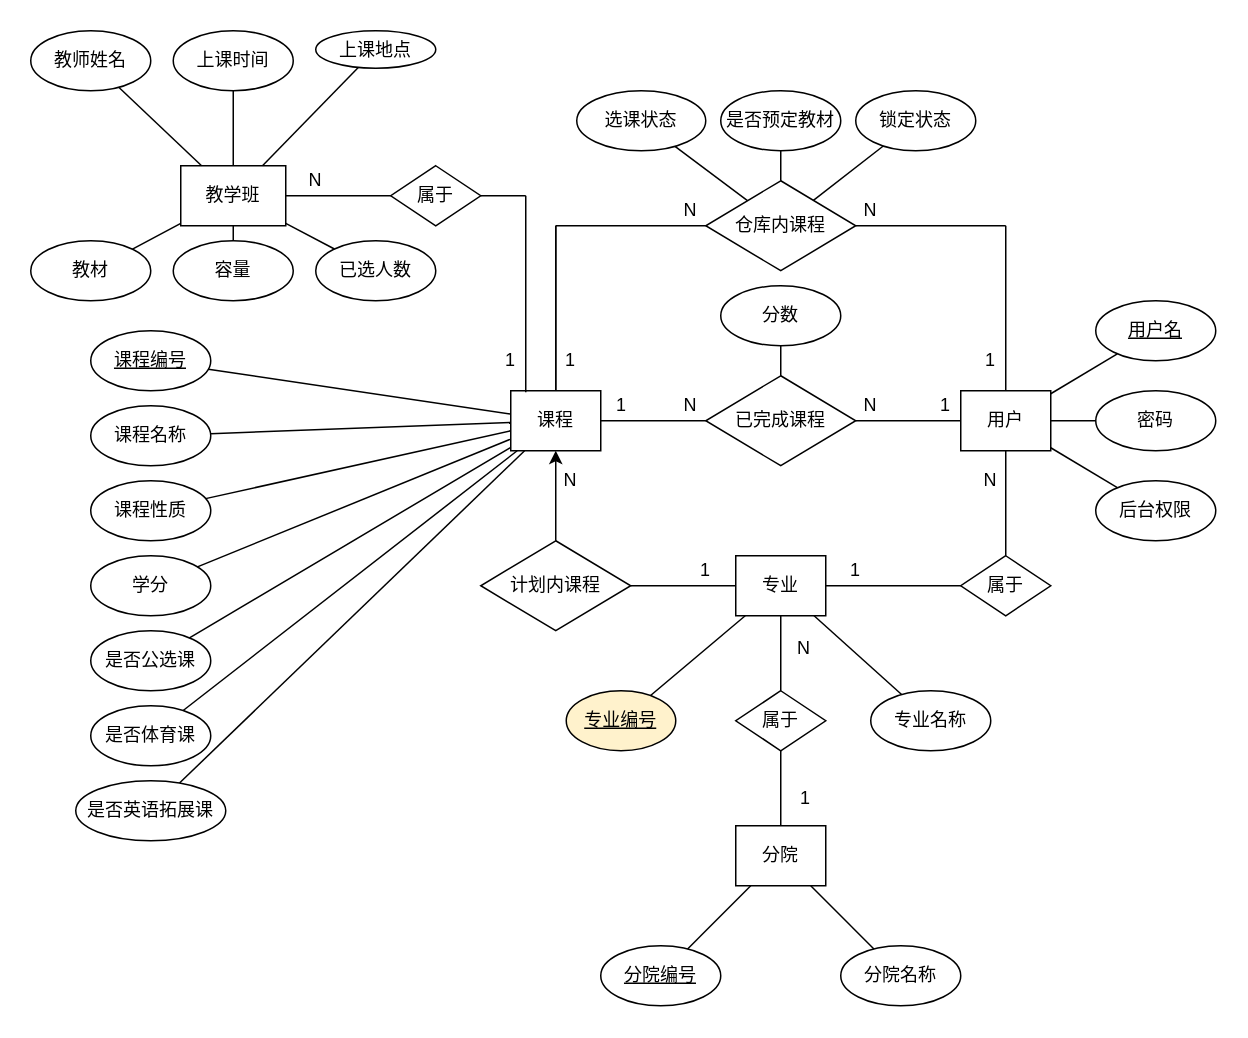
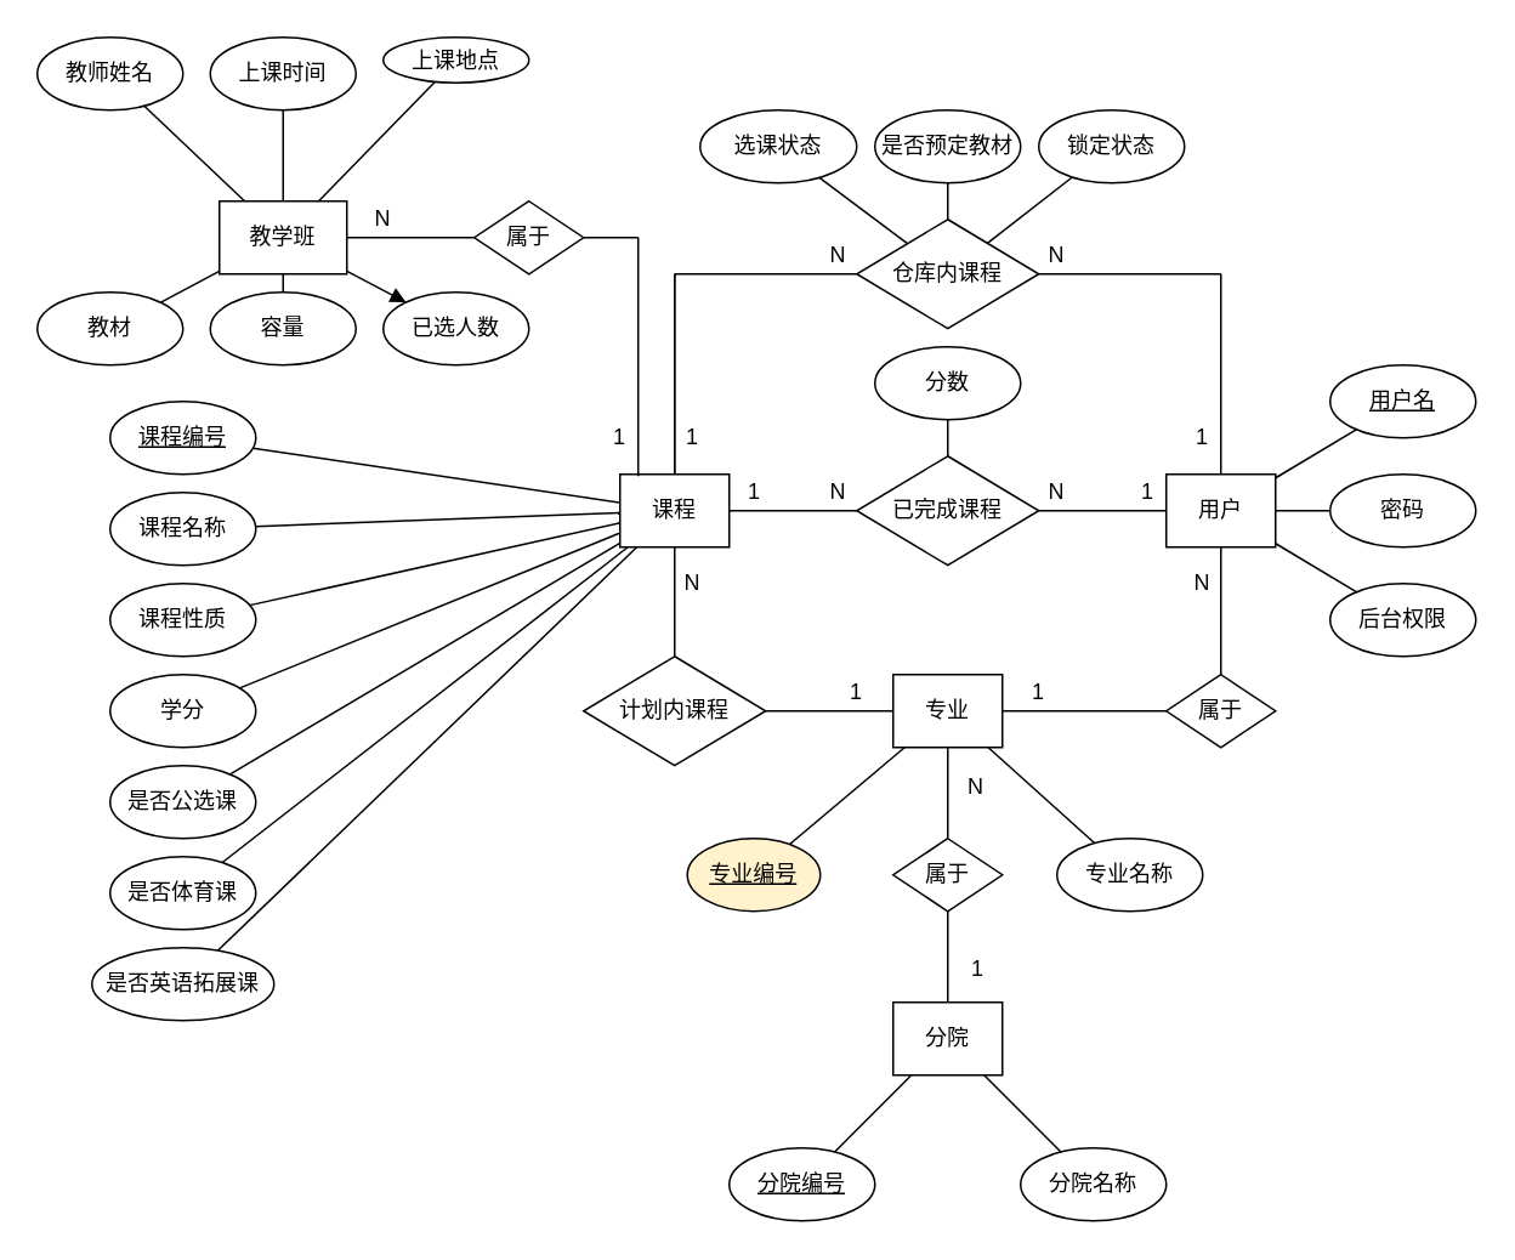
  <mxCell id="0" />
  <mxCell id="1" parent="0" />
  <mxCell id="2" value="用户" style="rounded=0;whiteSpace=wrap;html=1;" parent="1" vertex="1"><mxGeometry x="640" y="260" width="60" height="40" as="geometry" /></mxCell>
  <mxCell id="3" value="课程" style="rounded=0;whiteSpace=wrap;html=1;" parent="1" vertex="1"><mxGeometry x="340" y="260" width="60" height="40" as="geometry" /></mxCell>
  <mxCell id="4" value="教学班" style="rounded=0;whiteSpace=wrap;html=1;" parent="1" vertex="1"><mxGeometry x="120" y="110" width="70" height="40" as="geometry" /></mxCell>
  <mxCell id="5" value="仓库内课程" style="rhombus;whiteSpace=wrap;html=1;" parent="1" vertex="1"><mxGeometry x="470" y="120" width="100" height="60" as="geometry" /></mxCell>
  <mxCell id="6" value="属于" style="rhombus;whiteSpace=wrap;html=1;" parent="1" vertex="1"><mxGeometry x="490" y="460" width="60" height="40" as="geometry" /></mxCell>
  <mxCell id="7" value="属于" style="rhombus;whiteSpace=wrap;html=1;" parent="1" vertex="1"><mxGeometry x="260" y="110" width="60" height="40" as="geometry" /></mxCell>
  <mxCell id="8" value="属于" style="rhombus;whiteSpace=wrap;html=1;" parent="1" vertex="1"><mxGeometry x="640" y="370" width="60" height="40" as="geometry" /></mxCell>
  <mxCell id="9" value="专业名称" style="ellipse;whiteSpace=wrap;html=1;" parent="1" vertex="1"><mxGeometry x="580" y="460" width="80" height="40" as="geometry" /></mxCell>
  <mxCell id="10" value="已完成课程" style="shape=rhombus;perimeter=rhombusPerimeter;whiteSpace=wrap;html=1;align=center;" parent="1" vertex="1"><mxGeometry x="470" y="250" width="100" height="60" as="geometry" /></mxCell>
  <mxCell id="11" value="计划内课程" style="shape=rhombus;perimeter=rhombusPerimeter;whiteSpace=wrap;html=1;align=center;" parent="1" vertex="1"><mxGeometry x="320" y="360" width="100" height="60" as="geometry" /></mxCell>
  <mxCell id="12" value="专业编号" style="ellipse;whiteSpace=wrap;html=1;align=center;fontStyle=4;fillColor=#fff2cc;" parent="1" vertex="1"><mxGeometry x="377" y="460" width="73" height="40" as="geometry" /></mxCell>
  <mxCell id="13" value="专业" style="whiteSpace=wrap;html=1;align=center;" parent="1" vertex="1"><mxGeometry x="490" y="370" width="60" height="40" as="geometry" /></mxCell>
  <mxCell id="14" value="" style="endArrow=none;html=1;rounded=0;entryX=0.5;entryY=0;entryDx=0;entryDy=0;" parent="1" source="6" target="24" edge="1"><mxGeometry relative="1" as="geometry"><mxPoint x="370" y="370" as="sourcePoint" /><mxPoint x="520" y="540" as="targetPoint" /></mxGeometry></mxCell>
  <mxCell id="15" value="1" style="resizable=0;html=1;align=right;verticalAlign=bottom;" parent="14" connectable="0" vertex="1"><mxGeometry x="1" relative="1" as="geometry"><mxPoint x="20" y="-10" as="offset" /></mxGeometry></mxCell>
  <mxCell id="16" value="" style="endArrow=none;html=1;rounded=0;" parent="1" source="6" target="13" edge="1"><mxGeometry relative="1" as="geometry"><mxPoint x="370" y="370" as="sourcePoint" /><mxPoint x="530" y="410" as="targetPoint" /></mxGeometry></mxCell>
  <mxCell id="17" value="N" style="resizable=0;html=1;align=right;verticalAlign=bottom;" parent="16" connectable="0" vertex="1"><mxGeometry x="1" relative="1" as="geometry"><mxPoint x="20" y="30" as="offset" /></mxGeometry></mxCell>
  <mxCell id="18" value="" style="endArrow=none;html=1;rounded=0;" parent="1" source="12" target="13" edge="1"><mxGeometry relative="1" as="geometry"><mxPoint x="370" y="370" as="sourcePoint" /><mxPoint x="530" y="370" as="targetPoint" /></mxGeometry></mxCell>
  <mxCell id="19" value="" style="endArrow=none;html=1;rounded=0;" parent="1" source="13" target="9" edge="1"><mxGeometry relative="1" as="geometry"><mxPoint x="370" y="370" as="sourcePoint" /><mxPoint x="530" y="370" as="targetPoint" /></mxGeometry></mxCell>
  <mxCell id="20" value="分院编号" style="ellipse;whiteSpace=wrap;html=1;align=center;fontStyle=4;" parent="1" vertex="1"><mxGeometry x="400" y="630" width="80" height="40" as="geometry" /></mxCell>
  <mxCell id="21" value="分院名称" style="ellipse;whiteSpace=wrap;html=1;align=center;" parent="1" vertex="1"><mxGeometry x="560" y="630" width="80" height="40" as="geometry" /></mxCell>
  <mxCell id="22" value="" style="endArrow=none;html=1;rounded=0;" parent="1" source="21" target="24" edge="1"><mxGeometry relative="1" as="geometry"><mxPoint x="370" y="450" as="sourcePoint" /><mxPoint x="550" y="585" as="targetPoint" /></mxGeometry></mxCell>
  <mxCell id="23" value="" style="endArrow=none;html=1;rounded=0;" parent="1" source="20" target="24" edge="1"><mxGeometry relative="1" as="geometry"><mxPoint x="370" y="450" as="sourcePoint" /><mxPoint x="490" y="600" as="targetPoint" /></mxGeometry></mxCell>
  <mxCell id="24" value="分院" style="whiteSpace=wrap;html=1;align=center;" parent="1" vertex="1"><mxGeometry x="490" y="550" width="60" height="40" as="geometry" /></mxCell>
  <mxCell id="25" value="" style="endArrow=none;html=1;rounded=0;" parent="1" source="11" target="13" edge="1"><mxGeometry relative="1" as="geometry"><mxPoint x="370" y="370" as="sourcePoint" /><mxPoint x="520" y="320" as="targetPoint" /></mxGeometry></mxCell>
- <mxCell id="26" value="" style="endArrow=classic;html=1;rounded=0;" parent="1" source="11" target="3" edge="1"><mxGeometry relative="1" as="geometry"><mxPoint x="370" y="410" as="sourcePoint" /><mxPoint x="530" y="410" as="targetPoint" /></mxGeometry></mxCell>
+ <mxCell id="26" value="" style="endArrow=none;html=1;rounded=0;" parent="1" source="11" target="3" edge="1"><mxGeometry relative="1" as="geometry"><mxPoint x="370" y="410" as="sourcePoint" /><mxPoint x="530" y="410" as="targetPoint" /></mxGeometry></mxCell>
  <mxCell id="27" value="" style="endArrow=none;html=1;rounded=0;" parent="1" source="8" target="13" edge="1"><mxGeometry relative="1" as="geometry"><mxPoint x="370" y="360" as="sourcePoint" /><mxPoint x="530" y="360" as="targetPoint" /></mxGeometry></mxCell>
  <mxCell id="28" value="" style="endArrow=none;html=1;rounded=0;" parent="1" source="8" target="2" edge="1"><mxGeometry relative="1" as="geometry"><mxPoint x="600" y="370" as="sourcePoint" /><mxPoint x="530" y="410" as="targetPoint" /></mxGeometry></mxCell>
  <mxCell id="29" value="" style="endArrow=none;html=1;rounded=0;" parent="1" source="3" target="10" edge="1"><mxGeometry relative="1" as="geometry"><mxPoint x="430" y="330" as="sourcePoint" /><mxPoint x="590" y="330" as="targetPoint" /></mxGeometry></mxCell>
  <mxCell id="30" value="" style="endArrow=none;html=1;rounded=0;" parent="1" source="10" target="2" edge="1"><mxGeometry relative="1" as="geometry"><mxPoint x="370" y="250" as="sourcePoint" /><mxPoint x="640" y="230" as="targetPoint" /></mxGeometry></mxCell>
  <mxCell id="31" value="分数" style="ellipse;whiteSpace=wrap;html=1;align=center;" parent="1" vertex="1"><mxGeometry x="480" y="190" width="80" height="40" as="geometry" /></mxCell>
  <mxCell id="32" value="" style="endArrow=none;html=1;rounded=0;" parent="1" source="10" target="31" edge="1"><mxGeometry relative="1" as="geometry"><mxPoint x="370" y="330" as="sourcePoint" /><mxPoint x="530" y="330" as="targetPoint" /></mxGeometry></mxCell>
  <mxCell id="33" value="锁定状态" style="ellipse;whiteSpace=wrap;html=1;align=center;" parent="1" vertex="1"><mxGeometry x="570" y="60" width="80" height="40" as="geometry" /></mxCell>
  <mxCell id="34" value="选课状态" style="ellipse;whiteSpace=wrap;html=1;align=center;" parent="1" vertex="1"><mxGeometry x="384" y="60" width="86" height="40" as="geometry" /></mxCell>
  <mxCell id="35" value="" style="endArrow=none;html=1;rounded=0;" parent="1" source="3" edge="1"><mxGeometry relative="1" as="geometry"><mxPoint x="370" y="330" as="sourcePoint" /><mxPoint x="370" y="150" as="targetPoint" /></mxGeometry></mxCell>
  <mxCell id="36" value="" style="endArrow=none;html=1;rounded=0;" parent="1" source="3" edge="1"><mxGeometry relative="1" as="geometry"><mxPoint x="370" y="260" as="sourcePoint" /><mxPoint x="370" y="150" as="targetPoint" /></mxGeometry></mxCell>
  <mxCell id="37" value="" style="endArrow=none;html=1;rounded=0;" parent="1" target="5" edge="1"><mxGeometry relative="1" as="geometry"><mxPoint x="370" y="150" as="sourcePoint" /><mxPoint x="530" y="330" as="targetPoint" /></mxGeometry></mxCell>
  <mxCell id="38" value="1" style="text;html=1;strokeColor=none;fillColor=none;align=center;verticalAlign=middle;whiteSpace=wrap;rounded=0;" parent="1" vertex="1"><mxGeometry x="360" y="230" width="40" height="20" as="geometry" /></mxCell>
  <mxCell id="39" value="" style="endArrow=none;html=1;rounded=0;" parent="1" source="5" edge="1"><mxGeometry relative="1" as="geometry"><mxPoint x="370" y="330" as="sourcePoint" /><mxPoint x="670" y="150" as="targetPoint" /></mxGeometry></mxCell>
  <mxCell id="40" value="" style="endArrow=none;html=1;rounded=0;" parent="1" source="2" edge="1"><mxGeometry relative="1" as="geometry"><mxPoint x="370" y="330" as="sourcePoint" /><mxPoint x="670" y="150" as="targetPoint" /></mxGeometry></mxCell>
  <mxCell id="41" value="1" style="text;html=1;strokeColor=none;fillColor=none;align=center;verticalAlign=middle;whiteSpace=wrap;rounded=0;" parent="1" vertex="1"><mxGeometry x="640" y="230" width="40" height="20" as="geometry" /></mxCell>
  <mxCell id="42" value="N" style="text;html=1;strokeColor=none;fillColor=none;align=center;verticalAlign=middle;whiteSpace=wrap;rounded=0;" parent="1" vertex="1"><mxGeometry x="640" y="310" width="40" height="20" as="geometry" /></mxCell>
  <mxCell id="43" value="N" style="text;html=1;strokeColor=none;fillColor=none;align=center;verticalAlign=middle;whiteSpace=wrap;rounded=0;" parent="1" vertex="1"><mxGeometry x="360" y="310" width="40" height="20" as="geometry" /></mxCell>
  <mxCell id="44" value="1" style="text;html=1;strokeColor=none;fillColor=none;align=center;verticalAlign=middle;whiteSpace=wrap;rounded=0;" parent="1" vertex="1"><mxGeometry x="450" y="370" width="40" height="20" as="geometry" /></mxCell>
  <mxCell id="45" value="1" style="text;html=1;strokeColor=none;fillColor=none;align=center;verticalAlign=middle;whiteSpace=wrap;rounded=0;" parent="1" vertex="1"><mxGeometry x="550" y="370" width="40" height="20" as="geometry" /></mxCell>
  <mxCell id="46" value="1" style="text;html=1;strokeColor=none;fillColor=none;align=center;verticalAlign=middle;whiteSpace=wrap;rounded=0;" parent="1" vertex="1"><mxGeometry x="394" y="260" width="40" height="20" as="geometry" /></mxCell>
  <mxCell id="47" value="N" style="text;html=1;strokeColor=none;fillColor=none;align=center;verticalAlign=middle;whiteSpace=wrap;rounded=0;" parent="1" vertex="1"><mxGeometry x="560" y="260" width="40" height="20" as="geometry" /></mxCell>
  <mxCell id="48" value="N" style="text;html=1;strokeColor=none;fillColor=none;align=center;verticalAlign=middle;whiteSpace=wrap;rounded=0;" parent="1" vertex="1"><mxGeometry x="440" y="130" width="40" height="20" as="geometry" /></mxCell>
  <mxCell id="49" value="N" style="text;html=1;strokeColor=none;fillColor=none;align=center;verticalAlign=middle;whiteSpace=wrap;rounded=0;" parent="1" vertex="1"><mxGeometry x="560" y="130" width="40" height="20" as="geometry" /></mxCell>
  <mxCell id="50" value="" style="endArrow=none;html=1;rounded=0;" parent="1" source="34" target="5" edge="1"><mxGeometry relative="1" as="geometry"><mxPoint x="370" y="160" as="sourcePoint" /><mxPoint x="530" y="160" as="targetPoint" /></mxGeometry></mxCell>
  <mxCell id="51" value="" style="endArrow=none;html=1;rounded=0;" parent="1" source="5" target="33" edge="1"><mxGeometry relative="1" as="geometry"><mxPoint x="370" y="160" as="sourcePoint" /><mxPoint x="530" y="160" as="targetPoint" /></mxGeometry></mxCell>
  <mxCell id="52" value="用户名" style="ellipse;whiteSpace=wrap;html=1;align=center;fontStyle=4;" parent="1" vertex="1"><mxGeometry x="730" y="200" width="80" height="40" as="geometry" /></mxCell>
  <mxCell id="53" value="密码" style="ellipse;whiteSpace=wrap;html=1;align=center;" parent="1" vertex="1"><mxGeometry x="730" y="260" width="80" height="40" as="geometry" /></mxCell>
  <mxCell id="54" value="后台权限" style="ellipse;whiteSpace=wrap;html=1;align=center;" parent="1" vertex="1"><mxGeometry x="730" y="320" width="80" height="40" as="geometry" /></mxCell>
  <mxCell id="55" value="" style="endArrow=none;html=1;rounded=0;" parent="1" source="2" target="53" edge="1"><mxGeometry relative="1" as="geometry"><mxPoint x="370" y="330" as="sourcePoint" /><mxPoint x="530" y="330" as="targetPoint" /></mxGeometry></mxCell>
  <mxCell id="56" value="" style="endArrow=none;html=1;rounded=0;" parent="1" source="52" target="2" edge="1"><mxGeometry relative="1" as="geometry"><mxPoint x="370" y="330" as="sourcePoint" /><mxPoint x="530" y="330" as="targetPoint" /></mxGeometry></mxCell>
  <mxCell id="57" value="" style="endArrow=none;html=1;rounded=0;" parent="1" source="54" target="2" edge="1"><mxGeometry relative="1" as="geometry"><mxPoint x="370" y="330" as="sourcePoint" /><mxPoint x="530" y="330" as="targetPoint" /></mxGeometry></mxCell>
  <mxCell id="58" value="课程编号" style="ellipse;whiteSpace=wrap;html=1;align=center;fontStyle=4;" parent="1" vertex="1"><mxGeometry x="60" y="220" width="80" height="40" as="geometry" /></mxCell>
  <mxCell id="59" value="课程名称" style="ellipse;whiteSpace=wrap;html=1;align=center;" parent="1" vertex="1"><mxGeometry x="60" y="270" width="80" height="40" as="geometry" /></mxCell>
  <mxCell id="60" value="课程性质" style="ellipse;whiteSpace=wrap;html=1;align=center;" parent="1" vertex="1"><mxGeometry x="60" y="320" width="80" height="40" as="geometry" /></mxCell>
  <mxCell id="61" value="学分" style="ellipse;whiteSpace=wrap;html=1;align=center;" parent="1" vertex="1"><mxGeometry x="60" y="370" width="80" height="40" as="geometry" /></mxCell>
  <mxCell id="62" value="是否公选课" style="ellipse;whiteSpace=wrap;html=1;align=center;" parent="1" vertex="1"><mxGeometry x="60" y="420" width="80" height="40" as="geometry" /></mxCell>
  <mxCell id="63" value="是否体育课" style="ellipse;whiteSpace=wrap;html=1;align=center;" parent="1" vertex="1"><mxGeometry x="60" y="470" width="80" height="40" as="geometry" /></mxCell>
  <mxCell id="64" value="是否英语拓展课" style="ellipse;whiteSpace=wrap;html=1;align=center;" parent="1" vertex="1"><mxGeometry x="50" y="520" width="100" height="40" as="geometry" /></mxCell>
  <mxCell id="65" value="" style="endArrow=none;html=1;rounded=0;" parent="1" source="58" target="3" edge="1"><mxGeometry relative="1" as="geometry"><mxPoint x="370" y="320" as="sourcePoint" /><mxPoint x="530" y="320" as="targetPoint" /></mxGeometry></mxCell>
  <mxCell id="66" value="" style="endArrow=none;html=1;rounded=0;" parent="1" source="59" target="3" edge="1"><mxGeometry relative="1" as="geometry"><mxPoint x="274.891" y="320.22" as="sourcePoint" /><mxPoint x="350" y="298.571" as="targetPoint" /></mxGeometry></mxCell>
  <mxCell id="67" value="" style="endArrow=none;html=1;rounded=0;" parent="1" source="60" target="3" edge="1"><mxGeometry relative="1" as="geometry"><mxPoint x="284.891" y="330.22" as="sourcePoint" /><mxPoint x="360" y="308.571" as="targetPoint" /></mxGeometry></mxCell>
  <mxCell id="68" value="" style="endArrow=none;html=1;rounded=0;" parent="1" edge="1"><mxGeometry relative="1" as="geometry"><mxPoint x="350" y="261" as="sourcePoint" /><mxPoint x="350" y="130" as="targetPoint" /></mxGeometry></mxCell>
  <mxCell id="69" value="" style="endArrow=none;html=1;rounded=0;" parent="1" target="7" edge="1"><mxGeometry relative="1" as="geometry"><mxPoint x="350" y="130" as="sourcePoint" /><mxPoint x="530" y="320" as="targetPoint" /></mxGeometry></mxCell>
  <mxCell id="70" value="" style="endArrow=none;html=1;rounded=0;" parent="1" source="61" target="3" edge="1"><mxGeometry relative="1" as="geometry"><mxPoint x="370" y="410" as="sourcePoint" /><mxPoint x="530" y="410" as="targetPoint" /></mxGeometry></mxCell>
  <mxCell id="71" value="" style="endArrow=none;html=1;rounded=0;" parent="1" source="62" target="3" edge="1"><mxGeometry relative="1" as="geometry"><mxPoint x="370" y="410" as="sourcePoint" /><mxPoint x="530" y="410" as="targetPoint" /></mxGeometry></mxCell>
  <mxCell id="72" value="" style="endArrow=none;html=1;rounded=0;" parent="1" source="63" target="3" edge="1"><mxGeometry relative="1" as="geometry"><mxPoint x="370" y="410" as="sourcePoint" /><mxPoint x="530" y="410" as="targetPoint" /></mxGeometry></mxCell>
  <mxCell id="73" value="" style="endArrow=none;html=1;rounded=0;" parent="1" source="64" target="3" edge="1"><mxGeometry relative="1" as="geometry"><mxPoint x="370" y="410" as="sourcePoint" /><mxPoint x="530" y="410" as="targetPoint" /></mxGeometry></mxCell>
  <mxCell id="74" value="" style="endArrow=none;html=1;rounded=0;" parent="1" source="4" target="7" edge="1"><mxGeometry relative="1" as="geometry"><mxPoint x="370" y="240" as="sourcePoint" /><mxPoint x="530" y="240" as="targetPoint" /></mxGeometry></mxCell>
  <mxCell id="75" value="1" style="text;html=1;strokeColor=none;fillColor=none;align=center;verticalAlign=middle;whiteSpace=wrap;rounded=0;" parent="1" vertex="1"><mxGeometry x="320" y="230" width="40" height="20" as="geometry" /></mxCell>
  <mxCell id="76" value="N" style="text;html=1;strokeColor=none;fillColor=none;align=center;verticalAlign=middle;whiteSpace=wrap;rounded=0;" parent="1" vertex="1"><mxGeometry x="190" y="110" width="40" height="20" as="geometry" /></mxCell>
  <mxCell id="77" value="N" style="text;html=1;strokeColor=none;fillColor=none;align=center;verticalAlign=middle;whiteSpace=wrap;rounded=0;" parent="1" vertex="1"><mxGeometry x="440" y="260" width="40" height="20" as="geometry" /></mxCell>
  <mxCell id="78" value="1" style="text;html=1;strokeColor=none;fillColor=none;align=center;verticalAlign=middle;whiteSpace=wrap;rounded=0;" parent="1" vertex="1"><mxGeometry x="610" y="260" width="40" height="20" as="geometry" /></mxCell>
  <mxCell id="79" value="上课时间" style="ellipse;whiteSpace=wrap;html=1;align=center;" parent="1" vertex="1"><mxGeometry x="115" y="20" width="80" height="40" as="geometry" /></mxCell>
  <mxCell id="80" value="上课地点" style="ellipse;whiteSpace=wrap;html=1;align=center;" parent="1" vertex="1"><mxGeometry x="210" y="20" width="80" height="25" as="geometry" /></mxCell>
  <mxCell id="81" value="教材" style="ellipse;whiteSpace=wrap;html=1;align=center;" parent="1" vertex="1"><mxGeometry x="20" y="160" width="80" height="40" as="geometry" /></mxCell>
  <mxCell id="82" value="是否预定教材" style="ellipse;whiteSpace=wrap;html=1;align=center;" parent="1" vertex="1"><mxGeometry x="480" y="60" width="80" height="40" as="geometry" /></mxCell>
  <mxCell id="83" value="" style="endArrow=none;html=1;rounded=0;" parent="1" source="82" target="5" edge="1"><mxGeometry relative="1" as="geometry"><mxPoint x="370" y="160" as="sourcePoint" /><mxPoint x="522" y="160" as="targetPoint" /></mxGeometry></mxCell>
  <mxCell id="84" value="容量" style="ellipse;whiteSpace=wrap;html=1;align=center;" parent="1" vertex="1"><mxGeometry x="115" y="160" width="80" height="40" as="geometry" /></mxCell>
  <mxCell id="85" value="已选人数" style="ellipse;whiteSpace=wrap;html=1;align=center;" parent="1" vertex="1"><mxGeometry x="210" y="160" width="80" height="40" as="geometry" /></mxCell>
  <mxCell id="86" value="" style="endArrow=none;html=1;rounded=0;" parent="1" source="79" target="4" edge="1"><mxGeometry relative="1" as="geometry"><mxPoint x="370" y="240" as="sourcePoint" /><mxPoint x="530" y="240" as="targetPoint" /></mxGeometry></mxCell>
  <mxCell id="87" value="" style="endArrow=none;html=1;rounded=0;" parent="1" source="80" target="4" edge="1"><mxGeometry relative="1" as="geometry"><mxPoint x="370" y="240" as="sourcePoint" /><mxPoint x="530" y="240" as="targetPoint" /></mxGeometry></mxCell>
  <mxCell id="88" value="" style="endArrow=none;html=1;rounded=0;" parent="1" source="81" target="4" edge="1"><mxGeometry relative="1" as="geometry"><mxPoint x="370" y="240" as="sourcePoint" /><mxPoint x="530" y="240" as="targetPoint" /></mxGeometry></mxCell>
- <mxCell id="89" value="" style="endArrow=none;html=1;rounded=0;" parent="1" source="4" target="85" edge="1"><mxGeometry relative="1" as="geometry"><mxPoint x="370" y="240" as="sourcePoint" /><mxPoint x="530" y="240" as="targetPoint" /></mxGeometry></mxCell>
+ <mxCell id="89" value="" style="endArrow=block;html=1;rounded=0;" parent="1" source="4" target="85" edge="1"><mxGeometry relative="1" as="geometry"><mxPoint x="370" y="240" as="sourcePoint" /><mxPoint x="530" y="240" as="targetPoint" /></mxGeometry></mxCell>
  <mxCell id="90" value="" style="endArrow=none;html=1;rounded=0;" parent="1" source="4" target="84" edge="1"><mxGeometry relative="1" as="geometry"><mxPoint x="370" y="240" as="sourcePoint" /><mxPoint x="530" y="240" as="targetPoint" /></mxGeometry></mxCell>
  <mxCell id="91" value="教师姓名" style="ellipse;whiteSpace=wrap;html=1;align=center;" vertex="1" parent="1"><mxGeometry x="20" y="20" width="80" height="40" as="geometry" /></mxCell>
  <mxCell id="92" value="" style="endArrow=none;html=1;rounded=0;" edge="1" parent="1" source="4" target="91"><mxGeometry relative="1" as="geometry"><mxPoint x="290" y="170" as="sourcePoint" /><mxPoint x="450" y="170" as="targetPoint" /></mxGeometry></mxCell>
